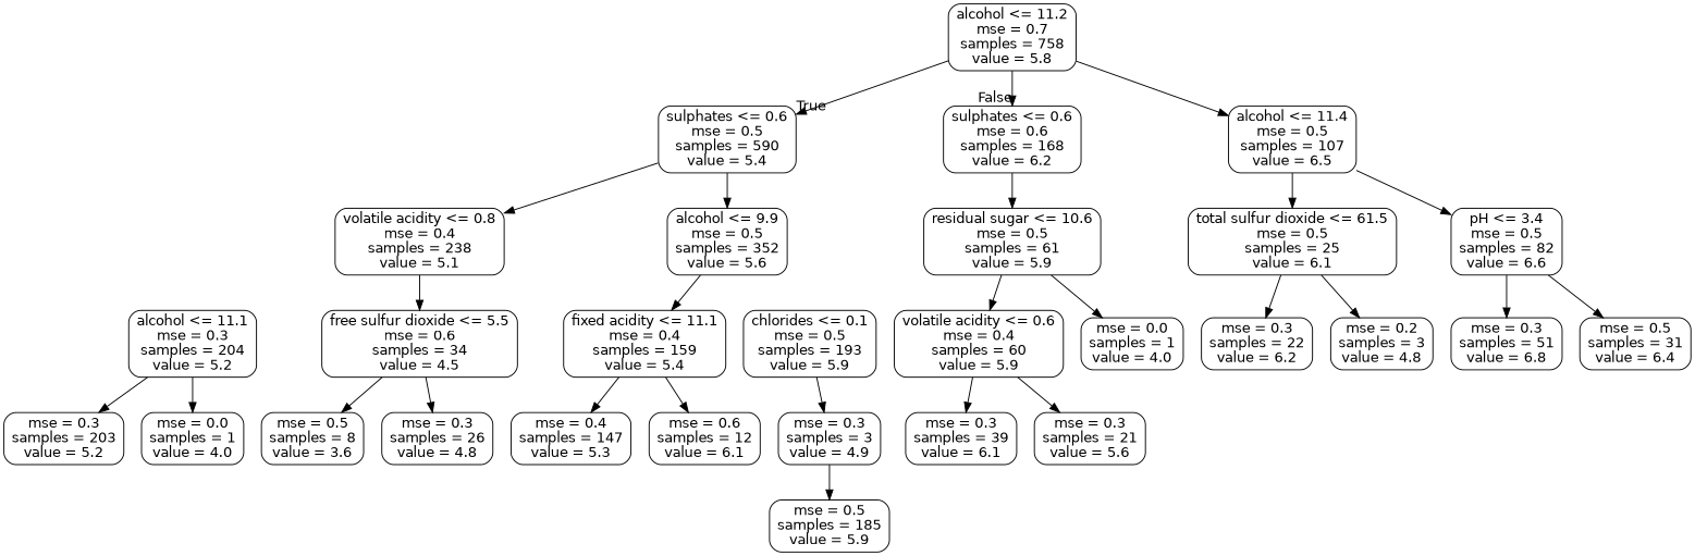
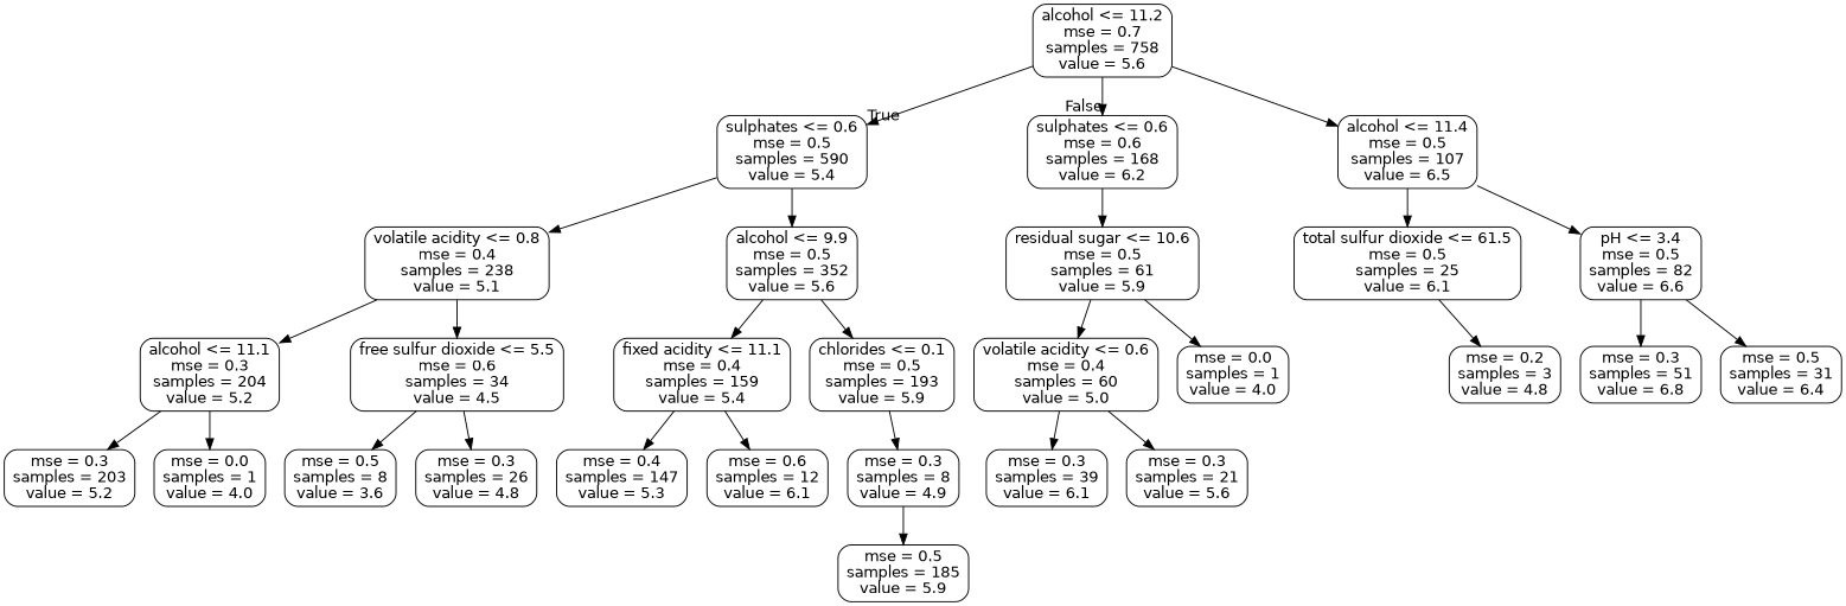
  digraph {
    node [color=black fontname=helvetica shape=box style=rounded]
    edge [fontname=helvetica]
-   n1 [label="alcohol <= 11.2\nmse = 0.7\nsamples = 758\nvalue = 5.8"]
+   n1 [label="alcohol <= 11.2\nmse = 0.7\nsamples = 758\nvalue = 5.6"]
    n2 [label="sulphates <= 0.6\nmse = 0.5\nsamples = 590\nvalue = 5.4"]
    n3 [label="sulphates <= 0.6\nmse = 0.6\nsamples = 168\nvalue = 6.2"]
    n4 [label="alcohol <= 11.4\nmse = 0.5\nsamples = 107\nvalue = 6.5"]
    n5 [label="volatile acidity <= 0.8\nmse = 0.4\nsamples = 238\nvalue = 5.1"]
    n6 [label="alcohol <= 9.9\nmse = 0.5\nsamples = 352\nvalue = 5.6"]
    n7 [label="residual sugar <= 10.6\nmse = 0.5\nsamples = 61\nvalue = 5.9"]
    n8 [label="alcohol <= 11.1\nmse = 0.3\nsamples = 204\nvalue = 5.2"]
    n9 [label="free sulfur dioxide <= 5.5\nmse = 0.6\nsamples = 34\nvalue = 4.5"]
    n10 [label="fixed acidity <= 11.1\nmse = 0.4\nsamples = 159\nvalue = 5.4"]
    n11 [label="chlorides <= 0.1\nmse = 0.5\nsamples = 193\nvalue = 5.9"]
    n12 [label="mse = 0.3\nsamples = 203\nvalue = 5.2"]
    n13 [label="mse = 0.0\nsamples = 1\nvalue = 4.0"]
    n14 [label="mse = 0.5\nsamples = 8\nvalue = 3.6"]
    n15 [label="mse = 0.3\nsamples = 26\nvalue = 4.8"]
    n16 [label="mse = 0.4\nsamples = 147\nvalue = 5.3"]
    n17 [label="mse = 0.6\nsamples = 12\nvalue = 6.1"]
-   n18 [label="mse = 0.3\nsamples = 3\nvalue = 4.9"]
+   n18 [label="mse = 0.3\nsamples = 8\nvalue = 4.9"]
    n19 [label="mse = 0.5\nsamples = 185\nvalue = 5.9"]
-   n20 [label="volatile acidity <= 0.6\nmse = 0.4\nsamples = 60\nvalue = 5.9"]
+   n20 [label="volatile acidity <= 0.6\nmse = 0.4\nsamples = 60\nvalue = 5.0"]
    n21 [label="mse = 0.0\nsamples = 1\nvalue = 4.0"]
    n22 [label="total sulfur dioxide <= 61.5\nmse = 0.5\nsamples = 25\nvalue = 6.1"]
    n23 [label="pH <= 3.4\nmse = 0.5\nsamples = 82\nvalue = 6.6"]
    n24 [label="mse = 0.3\nsamples = 39\nvalue = 6.1"]
    n25 [label="mse = 0.3\nsamples = 21\nvalue = 5.6"]
-   n26 [label="mse = 0.3\nsamples = 22\nvalue = 6.2"]
    n27 [label="mse = 0.2\nsamples = 3\nvalue = 4.8"]
    n28 [label="mse = 0.3\nsamples = 51\nvalue = 6.8"]
    n29 [label="mse = 0.5\nsamples = 31\nvalue = 6.4"]
    n1 -> n2 [headlabel=True labelangle=45 labeldistance=2.5]
    n1 -> n3 [headlabel=False labelangle=-45 labeldistance=2.5]
    n1 -> n4
    n2 -> n5
    n2 -> n6
    n3 -> n7
    n4 -> n22
    n4 -> n23
+   n5 -> n8
    n5 -> n9
    n6 -> n10
+   n6 -> n11
    n7 -> n20
    n7 -> n21
    n8 -> n12
    n8 -> n13
    n9 -> n14
    n9 -> n15
    n10 -> n16
    n10 -> n17
    n11 -> n18
    n18 -> n19
    n20 -> n24
    n20 -> n25
-   n22 -> n26
    n22 -> n27
    n23 -> n28
    n23 -> n29
  }
